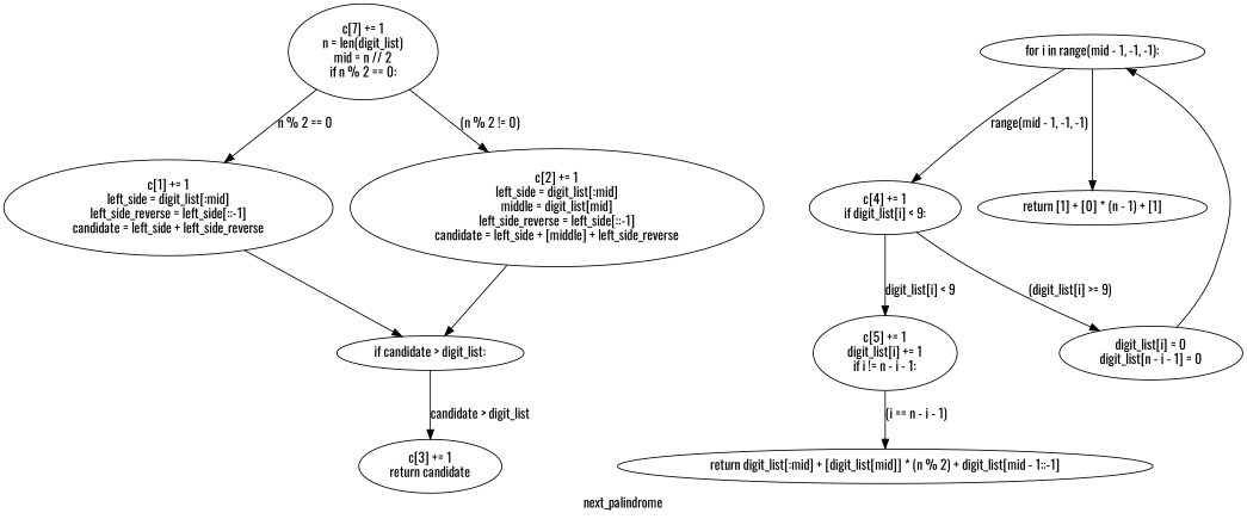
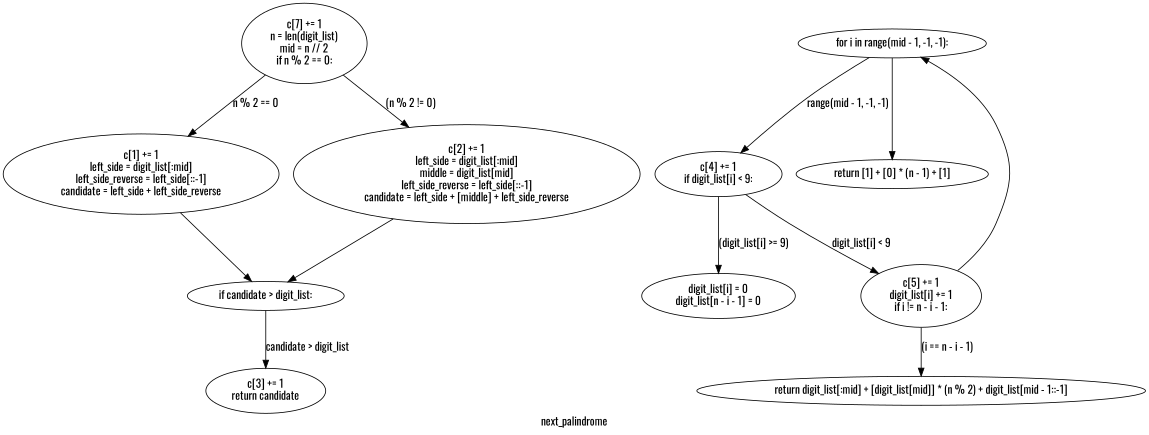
  digraph {
    fontname=Oswald
    label=next_palindrome
    node [fontname=Oswald]
    edge [fontname=Oswald]
    n1 [height=1.3946 label="c[7] += 1\nn = len(digit_list)\nmid = n // 2\nif n % 2 == 0:\n" width=2.1704]
    n2 [height=1.3946 label="c[1] += 1\nleft_side = digit_list[:mid]\nleft_side_reverse = left_side[::-1]\ncandidate = left_side + left_side_reverse\n" width=4.7631]
    n3 [height=1.7039 label="c[2] += 1\nleft_side = digit_list[:mid]\nmiddle = digit_list[mid]\nleft_side_reverse = left_side[::-1]\ncandidate = left_side + [middle] + left_side_reverse\n" width=5.9859]
    n4 [height=0.5 label="if candidate > digit_list:\n" width=2.7075]
    n5 [height=0.77585 label="c[3] += 1\nreturn candidate\n" width=2.0673]
    n6 [height=0.5 label="for i in range(mid - 1, -1, -1):\n" width=3.2481]
    n7 [height=0.77585 label="c[4] += 1\nif digit_list[i] < 9:\n" width=2.1999]
    n8 [height=0.5 label="return [1] + [0] * (n - 1) + [1]\n" width=3.3174]
    n9 [height=1.0852 label="c[5] += 1\ndigit_list[i] += 1\nif i != n - i - 1:\n" width=2.082]
    n10 [height=0.77585 label="digit_list[i] = 0\ndigit_list[n - i - 1] = 0\n" width=2.6566]
    n11 [height=0.5 label="return digit_list[:mid] + [digit_list[mid]] * (n % 2) + digit_list[mid - 1::-1]\n" width=7.7529]
    n1 -> n2 [label="n % 2 == 0"]
    n1 -> n3 [label="(n % 2 != 0)"]
    n2 -> n4
    n3 -> n4
    n4 -> n5 [label="candidate > digit_list"]
    n6 -> n7 [label="range(mid - 1, -1, -1)"]
    n6 -> n8
    n7 -> n9 [label="digit_list[i] < 9"]
    n7 -> n10 [label="(digit_list[i] >= 9)"]
    n9 -> n11 [label="(i == n - i - 1)"]
-   n10 -> n6
+   n9 -> n6
  }
